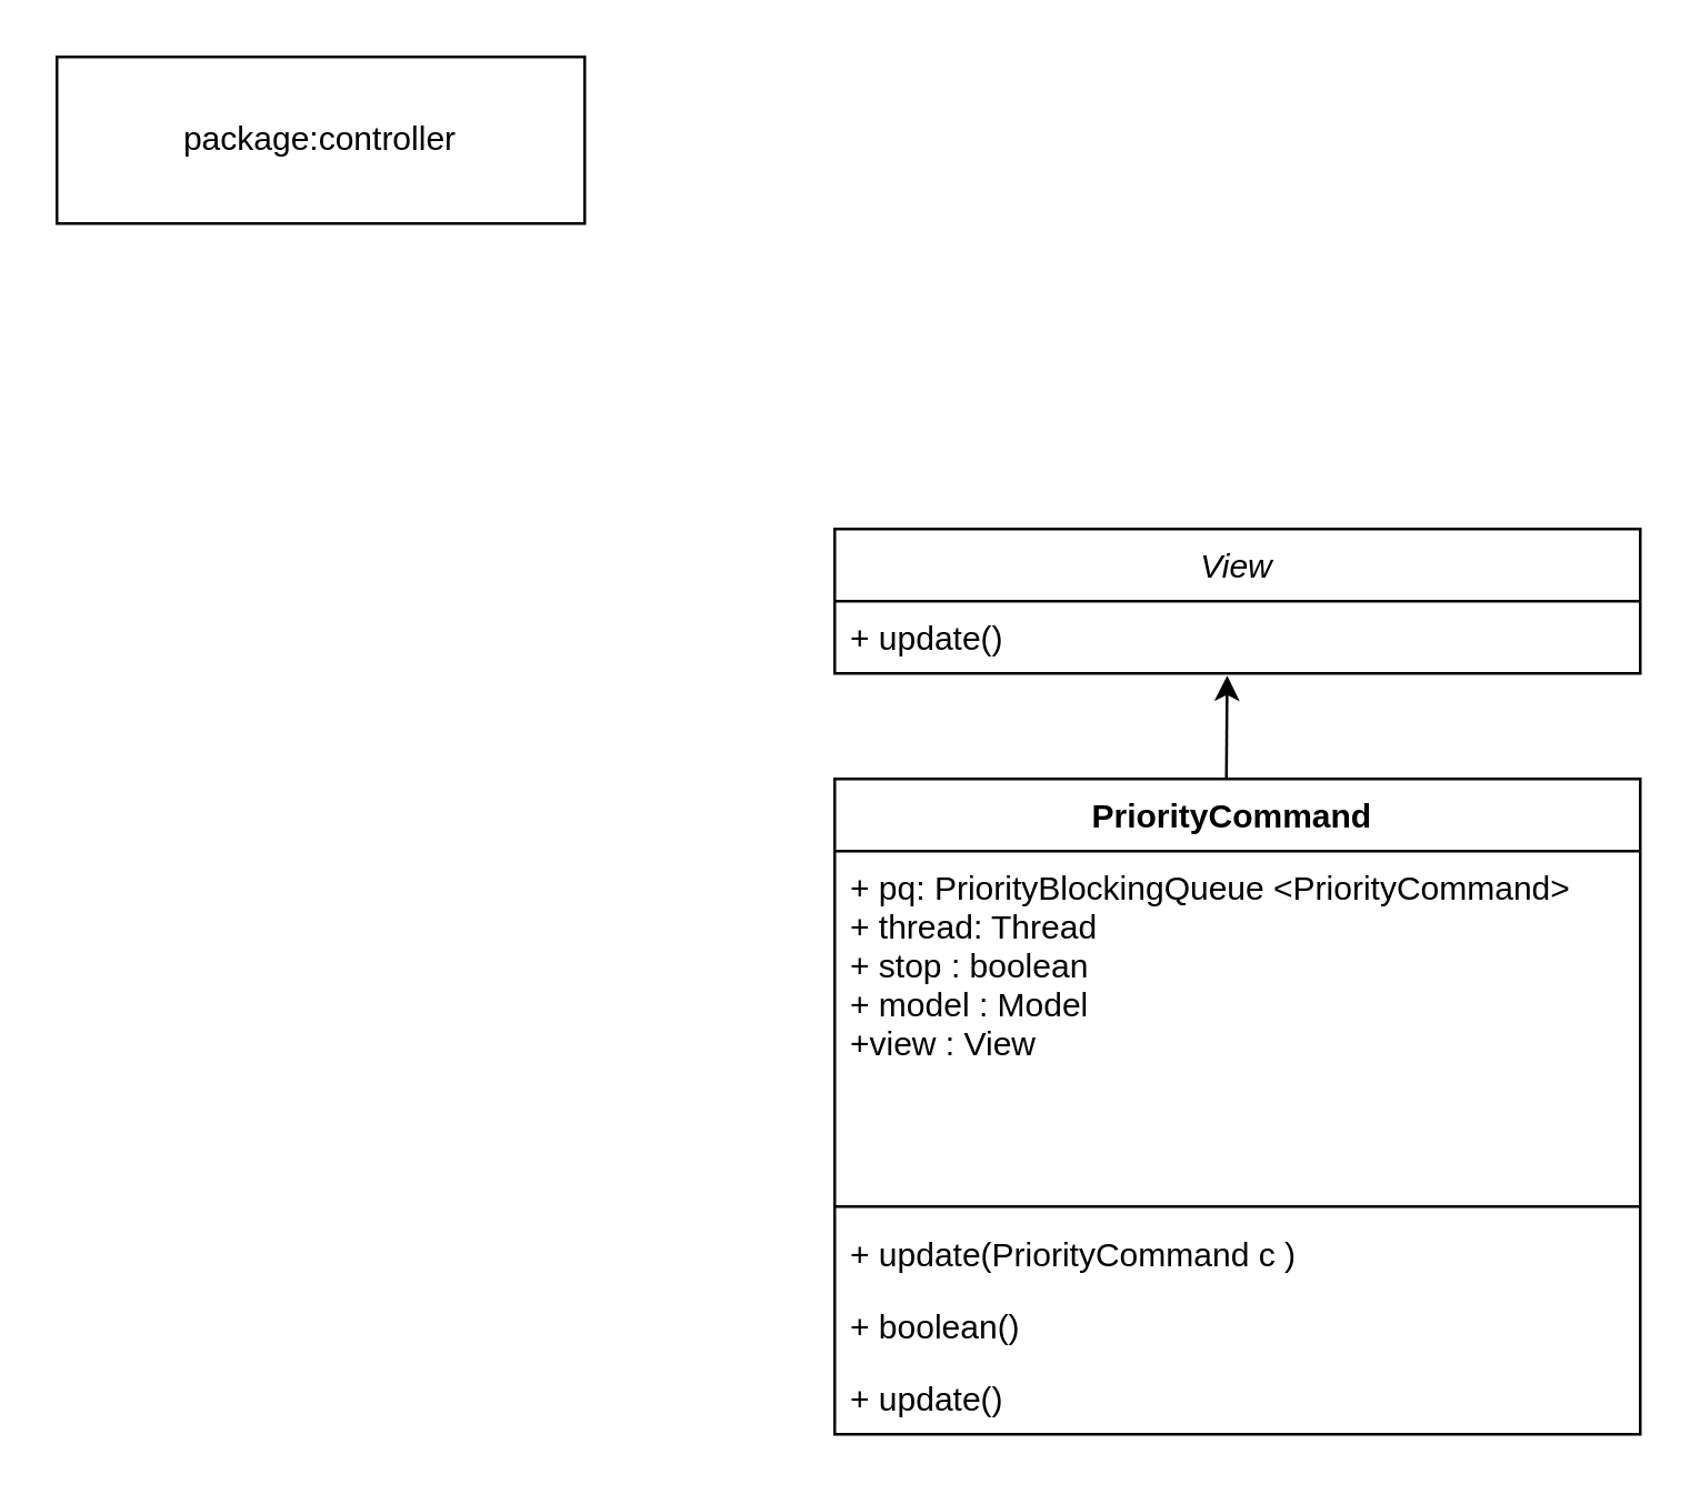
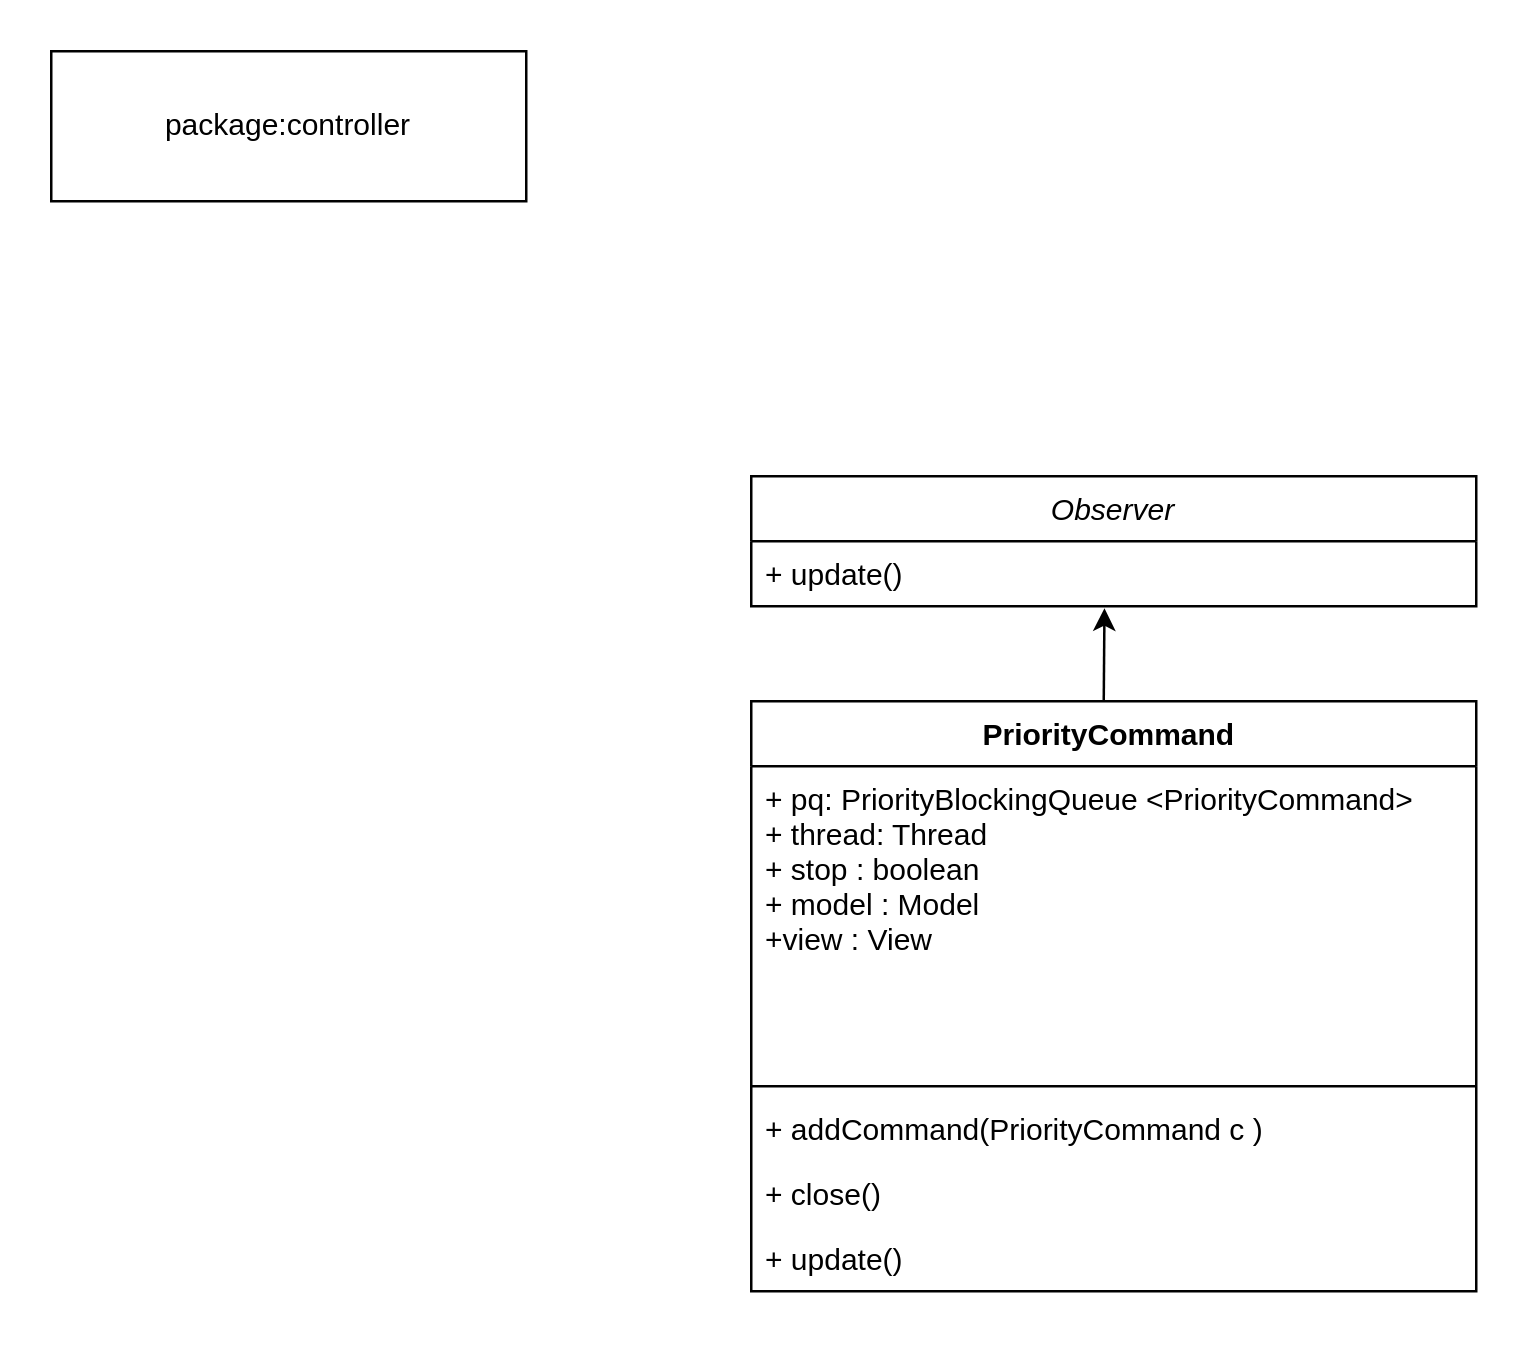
  <mxCell id="0" />
  <mxCell id="1" parent="0" />
  <mxCell id="2" value="PriorityCommand " style="swimlane;fontStyle=1;align=center;verticalAlign=top;childLayout=stackLayout;horizontal=1;startSize=26;horizontalStack=0;resizeParent=1;resizeParentMax=0;resizeLast=0;collapsible=1;marginBottom=0;rounded=0;glass=0;" vertex="1" parent="1"><mxGeometry x="300" y="280" width="290" height="236" as="geometry" /></mxCell>
  <mxCell id="3" value="+ pq: PriorityBlockingQueue &lt;PriorityCommand&gt;&#10;+ thread: Thread&#10;+ stop : boolean&#10;+ model : Model&#10;+view : View&#10;" style="text;strokeColor=none;fillColor=none;align=left;verticalAlign=top;spacingLeft=4;spacingRight=4;overflow=hidden;rotatable=0;points=[[0,0.5],[1,0.5]];portConstraint=eastwest;rounded=0;glass=0;" vertex="1" parent="2"><mxGeometry y="26" width="290" height="124" as="geometry" /></mxCell>
  <mxCell id="4" value="" style="line;strokeWidth=1;fillColor=none;align=left;verticalAlign=middle;spacingTop=-1;spacingLeft=3;spacingRight=3;rotatable=0;labelPosition=right;points=[];portConstraint=eastwest;rounded=0;glass=0;" vertex="1" parent="2"><mxGeometry y="150" width="290" height="8" as="geometry" /></mxCell>
- <mxCell id="5" value="+ update(PriorityCommand c )" style="text;strokeColor=none;fillColor=none;align=left;verticalAlign=top;spacingLeft=4;spacingRight=4;overflow=hidden;rotatable=0;points=[[0,0.5],[1,0.5]];portConstraint=eastwest;rounded=0;glass=0;" vertex="1" parent="2"><mxGeometry y="158" width="290" height="26" as="geometry" /></mxCell>
- <mxCell id="6" value="+ boolean() " style="text;strokeColor=none;fillColor=none;align=left;verticalAlign=top;spacingLeft=4;spacingRight=4;overflow=hidden;rotatable=0;points=[[0,0.5],[1,0.5]];portConstraint=eastwest;rounded=0;glass=0;" vertex="1" parent="2"><mxGeometry y="184" width="290" height="26" as="geometry" /></mxCell>
+ <mxCell id="5" value="+ addCommand(PriorityCommand c )" style="text;strokeColor=none;fillColor=none;align=left;verticalAlign=top;spacingLeft=4;spacingRight=4;overflow=hidden;rotatable=0;points=[[0,0.5],[1,0.5]];portConstraint=eastwest;rounded=0;glass=0;" vertex="1" parent="2"><mxGeometry y="158" width="290" height="26" as="geometry" /></mxCell>
+ <mxCell id="6" value="+ close() " style="text;strokeColor=none;fillColor=none;align=left;verticalAlign=top;spacingLeft=4;spacingRight=4;overflow=hidden;rotatable=0;points=[[0,0.5],[1,0.5]];portConstraint=eastwest;rounded=0;glass=0;" vertex="1" parent="2"><mxGeometry y="184" width="290" height="26" as="geometry" /></mxCell>
  <mxCell id="7" value="+ update() " style="text;strokeColor=none;fillColor=none;align=left;verticalAlign=top;spacingLeft=4;spacingRight=4;overflow=hidden;rotatable=0;points=[[0,0.5],[1,0.5]];portConstraint=eastwest;rounded=0;glass=0;" vertex="1" parent="2"><mxGeometry y="210" width="290" height="26" as="geometry" /></mxCell>
  <mxCell id="8" value="package:controller" style="whiteSpace=wrap;html=1;rounded=0;glass=0;" vertex="1" parent="1"><mxGeometry x="20" y="20" width="190" height="60" as="geometry" /></mxCell>
- <mxCell id="9" value="View" style="swimlane;fontStyle=2;childLayout=stackLayout;horizontal=1;startSize=26;fillColor=none;horizontalStack=0;resizeParent=1;resizeParentMax=0;resizeLast=0;collapsible=1;marginBottom=0;rounded=0;glass=0;" vertex="1" parent="1"><mxGeometry x="300" y="190" width="290" height="52" as="geometry" /></mxCell>
+ <mxCell id="9" value="Observer" style="swimlane;fontStyle=2;childLayout=stackLayout;horizontal=1;startSize=26;fillColor=none;horizontalStack=0;resizeParent=1;resizeParentMax=0;resizeLast=0;collapsible=1;marginBottom=0;rounded=0;glass=0;" vertex="1" parent="1"><mxGeometry x="300" y="190" width="290" height="52" as="geometry" /></mxCell>
  <mxCell id="10" value="+ update() " style="text;strokeColor=none;fillColor=none;align=left;verticalAlign=top;spacingLeft=4;spacingRight=4;overflow=hidden;rotatable=0;points=[[0,0.5],[1,0.5]];portConstraint=eastwest;rounded=0;glass=0;" vertex="1" parent="9"><mxGeometry y="26" width="290" height="26" as="geometry" /></mxCell>
  <mxCell id="11" value="" style="endArrow=classic;html=1;rounded=0;exitX=0.5;exitY=0;exitDx=0;exitDy=0;entryX=0.501;entryY=1.031;entryDx=0;entryDy=0;entryPerimeter=0;" edge="1" parent="1"><mxGeometry width="50" height="50" relative="1" as="geometry"><mxPoint x="441" y="280" as="sourcePoint" /><mxPoint x="441.29" y="242.806" as="targetPoint" /></mxGeometry></mxCell>
